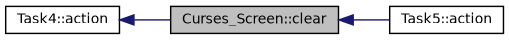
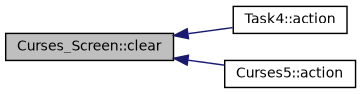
  digraph {
    rankdir=LR
    node [color=black fontname=Helvetica fontsize=10 shape=record]
    edge [color=midnightblue dir=back fontname=Helvetica fontsize=10 labelfontname=Helvetica labelfontsize=10 style=solid]
    n1 [fillcolor=grey75 fontcolor=black height=0.2 label="Curses_Screen::clear" style=filled width=0.4]
    n2 [height=0.2 label="Task4::action" width=0.4]
-   n3 [height=0.2 label="Task5::action" width=0.4]
-   n2 -> n1
+   n3 [height=0.2 label="Curses5::action" width=0.4]
+   n1 -> n2
    n1 -> n3
  }
